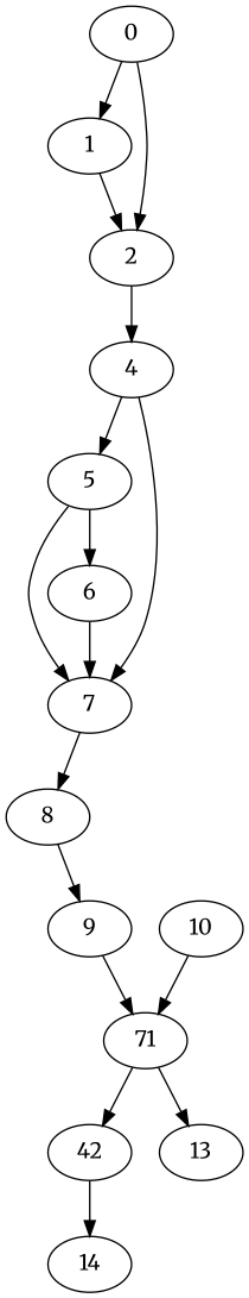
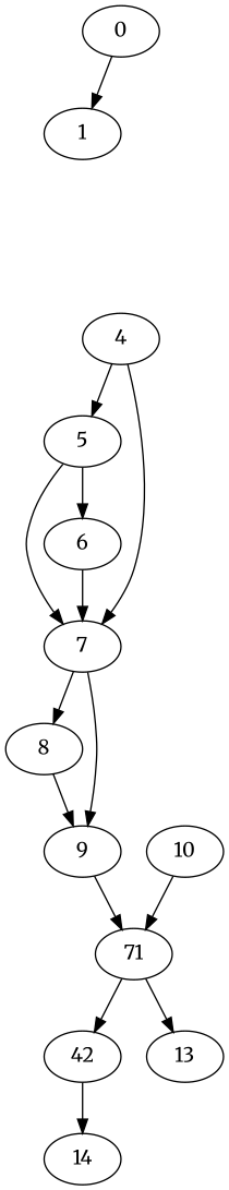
  digraph {
    fontname=Merriweather
    node [fontname=Merriweather]
    edge [fontname=Merriweather]
    0
    1
-   2
    4
    5
    7
    6
    8
    9
    n10 [label=71]
    10
    n12 [label=42]
    13
    14
    0 -> 1
-   0 -> 2
-   1 -> 2
-   2 -> 4
    4 -> 5
    4 -> 7
    5 -> 7
    5 -> 6
    7 -> 8
+   7 -> 9
    6 -> 7
    8 -> 9
    9 -> n10
    n10 -> n12
    n10 -> 13
    10 -> n10
    n12 -> 14
  }
